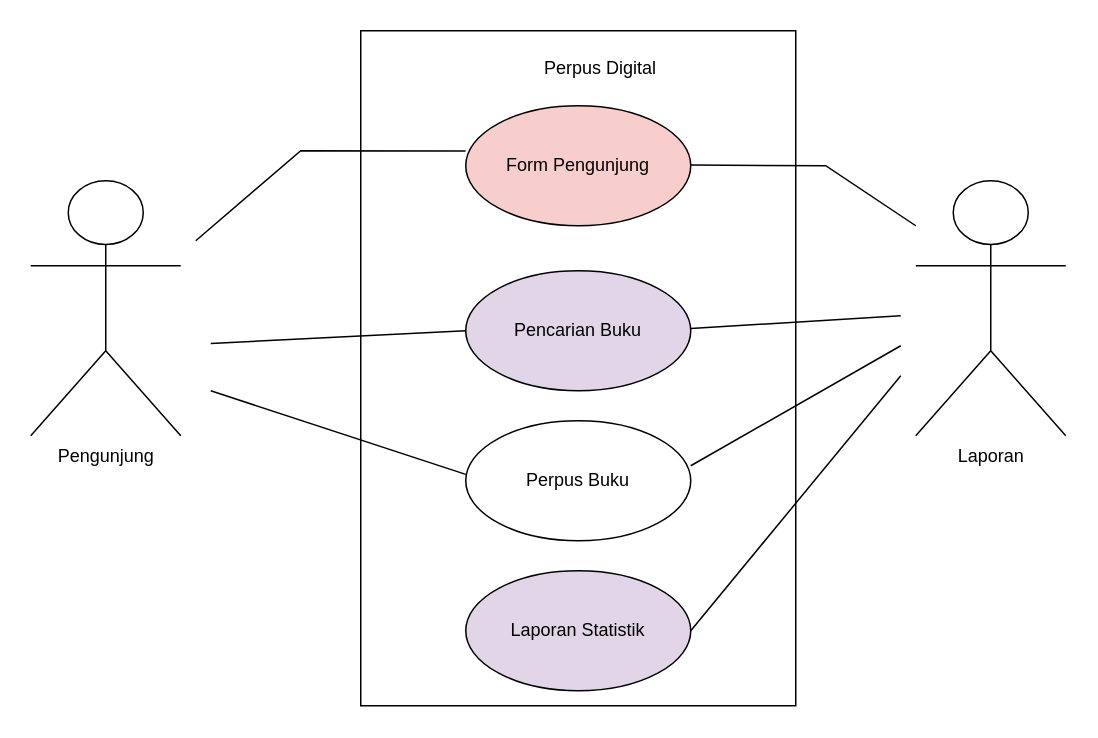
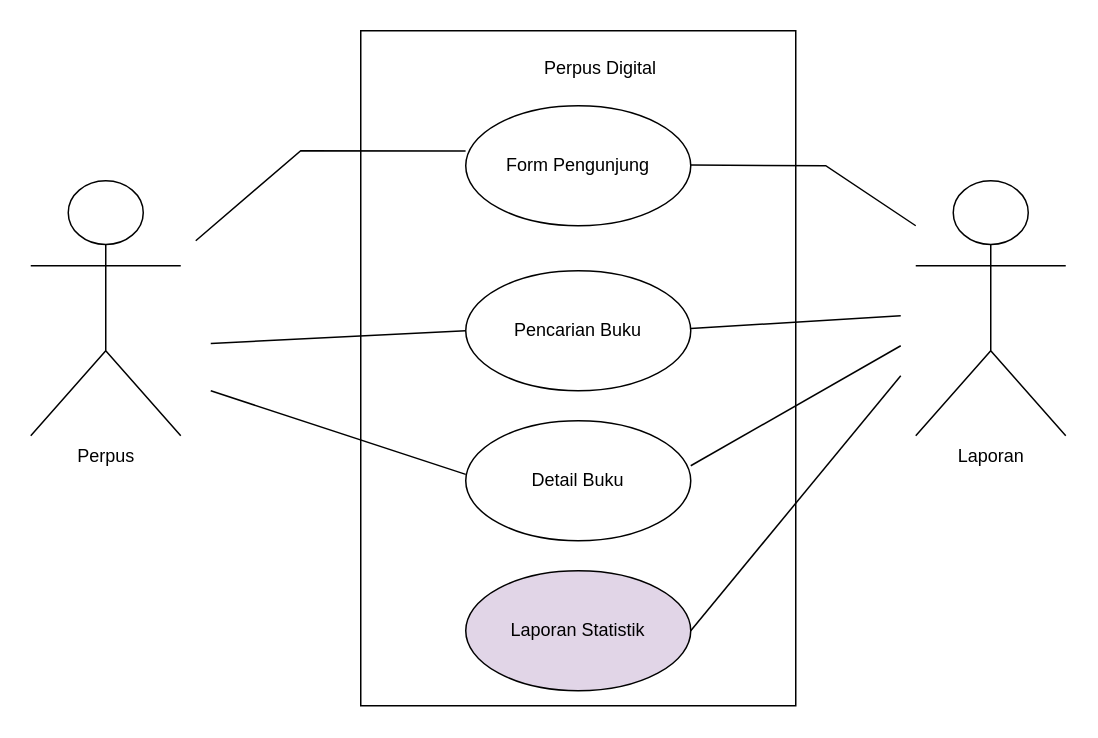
  <mxCell id="0" />
  <mxCell id="1" parent="0" />
- <mxCell id="2" value="Pengunjung" style="shape=umlActor;verticalLabelPosition=bottom;verticalAlign=top;html=1;outlineConnect=0;" vertex="1" parent="1"><mxGeometry x="20" y="120" width="100" height="170" as="geometry" /></mxCell>
+ <mxCell id="2" value="Perpus" style="shape=umlActor;verticalLabelPosition=bottom;verticalAlign=top;html=1;outlineConnect=0;" vertex="1" parent="1"><mxGeometry x="20" y="120" width="100" height="170" as="geometry" /></mxCell>
  <mxCell id="3" value="" style="rounded=0;whiteSpace=wrap;html=1;" vertex="1" parent="1"><mxGeometry x="240" y="20" width="290" height="450" as="geometry" /></mxCell>
- <mxCell id="4" value="Form Pengunjung" style="ellipse;whiteSpace=wrap;html=1;fillColor=#f8cecc;" vertex="1" parent="1"><mxGeometry x="310" y="70" width="150" height="80" as="geometry" /></mxCell>
- <mxCell id="5" value="Pencarian Buku" style="ellipse;whiteSpace=wrap;html=1;fillColor=#e1d5e7;" vertex="1" parent="1"><mxGeometry x="310" y="180" width="150" height="80" as="geometry" /></mxCell>
- <mxCell id="6" value="Perpus Buku" style="ellipse;whiteSpace=wrap;html=1;" vertex="1" parent="1"><mxGeometry x="310" y="280" width="150" height="80" as="geometry" /></mxCell>
+ <mxCell id="4" value="Form Pengunjung" style="ellipse;whiteSpace=wrap;html=1;" vertex="1" parent="1"><mxGeometry x="310" y="70" width="150" height="80" as="geometry" /></mxCell>
+ <mxCell id="5" value="Pencarian Buku" style="ellipse;whiteSpace=wrap;html=1;" vertex="1" parent="1"><mxGeometry x="310" y="180" width="150" height="80" as="geometry" /></mxCell>
+ <mxCell id="6" value="Detail Buku" style="ellipse;whiteSpace=wrap;html=1;" vertex="1" parent="1"><mxGeometry x="310" y="280" width="150" height="80" as="geometry" /></mxCell>
  <mxCell id="7" value="Laporan Statistik" style="ellipse;whiteSpace=wrap;html=1;fillColor=#e1d5e7;" vertex="1" parent="1"><mxGeometry x="310" y="380" width="150" height="80" as="geometry" /></mxCell>
  <mxCell id="8" value="Perpus Digital" style="text;html=1;strokeColor=none;fillColor=none;align=center;verticalAlign=middle;whiteSpace=wrap;rounded=0;" vertex="1" parent="1"><mxGeometry x="355" y="30" width="90" height="30" as="geometry" /></mxCell>
  <mxCell id="9" value="" style="endArrow=none;html=1;rounded=0;entryX=0.241;entryY=0.178;entryDx=0;entryDy=0;entryPerimeter=0;" edge="1" parent="1" target="3"><mxGeometry width="50" height="50" relative="1" as="geometry"><mxPoint x="130" y="160" as="sourcePoint" /><mxPoint x="420" y="210" as="targetPoint" /><Array as="points"><mxPoint x="200" y="100" /></Array></mxGeometry></mxCell>
  <mxCell id="10" value="" style="endArrow=none;html=1;rounded=0;entryX=0.167;entryY=0.05;entryDx=0;entryDy=0;entryPerimeter=0;" edge="1" parent="1"><mxGeometry width="50" height="50" relative="1" as="geometry"><mxPoint x="140" y="228.52" as="sourcePoint" /><mxPoint x="310" y="220" as="targetPoint" /></mxGeometry></mxCell>
  <mxCell id="11" value="" style="endArrow=none;html=1;rounded=0;entryX=0.167;entryY=0.05;entryDx=0;entryDy=0;entryPerimeter=0;" edge="1" parent="1"><mxGeometry width="50" height="50" relative="1" as="geometry"><mxPoint x="140" y="260" as="sourcePoint" /><mxPoint x="310" y="315.74" as="targetPoint" /></mxGeometry></mxCell>
  <mxCell id="12" value="Laporan" style="shape=umlActor;verticalLabelPosition=bottom;verticalAlign=top;html=1;outlineConnect=0;" vertex="1" parent="1"><mxGeometry x="610" y="120" width="100" height="170" as="geometry" /></mxCell>
  <mxCell id="13" value="" style="endArrow=none;html=1;rounded=0;" edge="1" parent="1"><mxGeometry width="50" height="50" relative="1" as="geometry"><mxPoint x="460" y="109.5" as="sourcePoint" /><mxPoint x="610" y="150" as="targetPoint" /><Array as="points"><mxPoint x="460" y="109.5" /><mxPoint x="550" y="110" /></Array></mxGeometry></mxCell>
  <mxCell id="14" value="" style="endArrow=none;html=1;rounded=0;" edge="1" parent="1"><mxGeometry width="50" height="50" relative="1" as="geometry"><mxPoint x="460" y="218.52" as="sourcePoint" /><mxPoint x="600" y="210" as="targetPoint" /></mxGeometry></mxCell>
  <mxCell id="15" value="" style="endArrow=none;html=1;rounded=0;" edge="1" parent="1"><mxGeometry width="50" height="50" relative="1" as="geometry"><mxPoint x="460" y="310" as="sourcePoint" /><mxPoint x="600" y="230" as="targetPoint" /></mxGeometry></mxCell>
  <mxCell id="16" value="" style="endArrow=none;html=1;rounded=0;" edge="1" parent="1"><mxGeometry width="50" height="50" relative="1" as="geometry"><mxPoint x="460" y="420" as="sourcePoint" /><mxPoint x="600" y="250" as="targetPoint" /></mxGeometry></mxCell>
